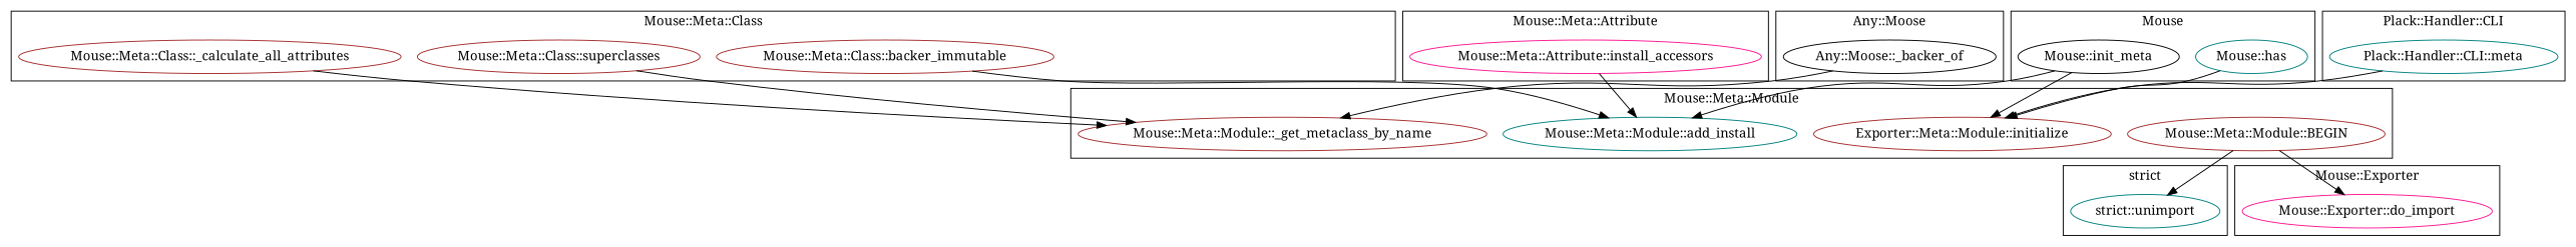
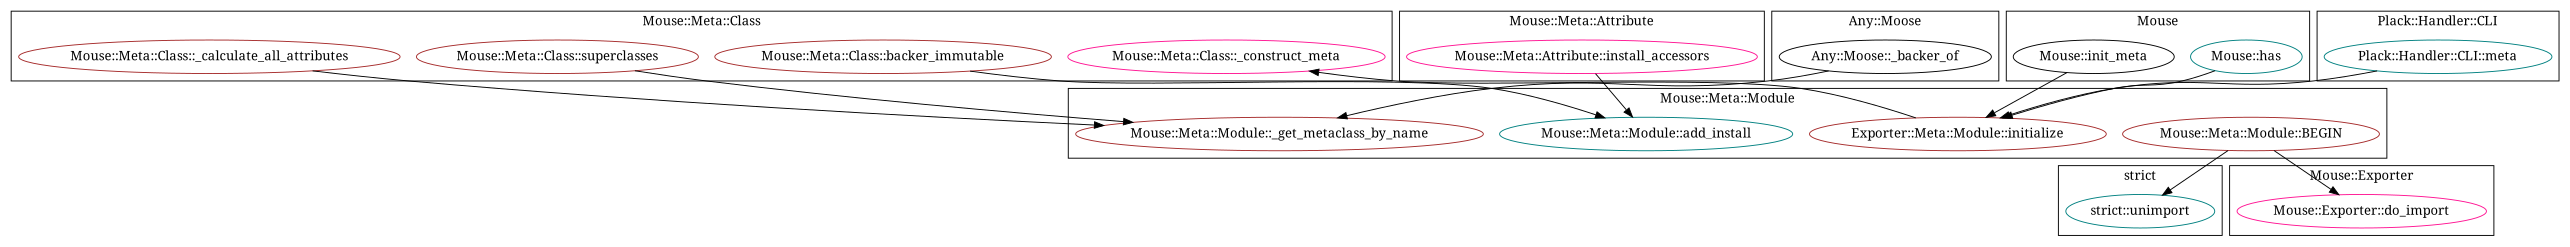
  digraph {
    fontname="Noto Serif"
    node [color=brown fontname="Noto Serif"]
    edge [fontname="Noto Serif"]
    "Mouse::Meta::Class::superclasses"
    "Mouse::Meta::Class::_calculate_all_attributes"
    n3 [label="Mouse::Meta::Class::backer_immutable"]
+   "Mouse::Meta::Class::_construct_meta" [color=deeppink]
    "Mouse::Meta::Attribute::install_accessors" [color=deeppink]
    "strict::unimport" [color=teal]
    "Mouse::Exporter::do_import" [color=deeppink]
    "Mouse::Meta::Module::BEGIN"
    n9 [label="Exporter::Meta::Module::initialize"]
    n10 [color=teal label="Mouse::Meta::Module::add_install"]
    "Mouse::Meta::Module::_get_metaclass_by_name"
    "Any::Moose::_backer_of" [color=black]
    "Mouse::has" [color=teal]
    "Mouse::init_meta" [color=black]
    "Plack::Handler::CLI::meta" [color=teal]
    subgraph cluster_1 {
      label="Mouse::Meta::Class"
      "Mouse::Meta::Class::superclasses"
      "Mouse::Meta::Class::_calculate_all_attributes"
      n3
+     "Mouse::Meta::Class::_construct_meta"
    }
    subgraph cluster_2 {
      label="Mouse::Meta::Attribute"
      "Mouse::Meta::Attribute::install_accessors"
    }
    subgraph cluster_3 {
      label="strict"
      "strict::unimport"
    }
    subgraph cluster_4 {
      label="Mouse::Exporter"
      "Mouse::Exporter::do_import"
    }
    subgraph cluster_5 {
      label="Mouse::Meta::Module"
      "Mouse::Meta::Module::BEGIN"
      n9
      n10
      "Mouse::Meta::Module::_get_metaclass_by_name"
    }
    subgraph cluster_6 {
      label="Any::Moose"
      "Any::Moose::_backer_of"
    }
    subgraph cluster_7 {
      label=Mouse
      "Mouse::has"
      "Mouse::init_meta"
    }
    subgraph cluster_8 {
      label="Plack::Handler::CLI"
      "Plack::Handler::CLI::meta"
    }
    "Mouse::Meta::Class::superclasses" -> "Mouse::Meta::Module::_get_metaclass_by_name"
    "Mouse::Meta::Class::_calculate_all_attributes" -> "Mouse::Meta::Module::_get_metaclass_by_name"
    n3 -> n10
    "Mouse::Meta::Attribute::install_accessors" -> n10
    "Mouse::Meta::Module::BEGIN" -> "strict::unimport"
    "Mouse::Meta::Module::BEGIN" -> "Mouse::Exporter::do_import"
+   n9 -> "Mouse::Meta::Class::_construct_meta"
    "Any::Moose::_backer_of" -> "Mouse::Meta::Module::_get_metaclass_by_name"
    "Mouse::has" -> n9
    "Mouse::init_meta" -> n9
-   "Mouse::init_meta" -> n10
    "Plack::Handler::CLI::meta" -> n9
  }
